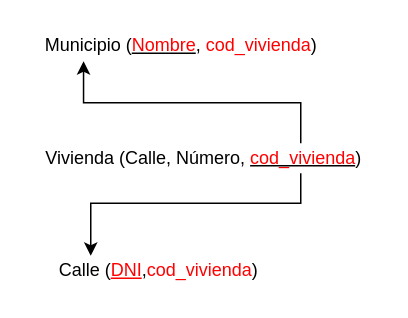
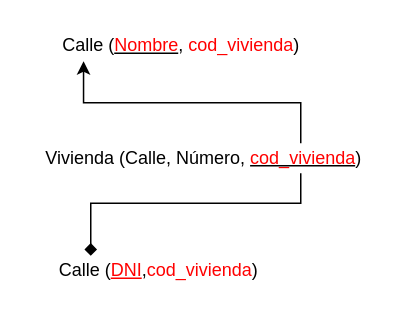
  <mxCell id="0" />
  <mxCell id="1" parent="0" />
  <mxCell id="2" style="edgeStyle=orthogonalEdgeStyle;rounded=0;orthogonalLoop=1;jettySize=auto;html=1;entryX=0.176;entryY=1.017;entryDx=0;entryDy=0;entryPerimeter=0;" edge="1" parent="1" source="4" target="6"><mxGeometry relative="1" as="geometry"><Array as="points"><mxPoint x="200" y="68" /><mxPoint x="55" y="68" /></Array></mxGeometry></mxCell>
- <mxCell id="3" style="edgeStyle=orthogonalEdgeStyle;rounded=0;orthogonalLoop=1;jettySize=auto;html=1;" edge="1" parent="1" source="4" target="5"><mxGeometry relative="1" as="geometry"><Array as="points"><mxPoint x="200" y="135" /><mxPoint x="60" y="135" /></Array></mxGeometry></mxCell>
+ <mxCell id="3" style="edgeStyle=orthogonalEdgeStyle;rounded=0;orthogonalLoop=1;jettySize=auto;html=1;endArrow=diamond;" edge="1" parent="1" source="4" target="5"><mxGeometry relative="1" as="geometry"><Array as="points"><mxPoint x="200" y="135" /><mxPoint x="60" y="135" /></Array></mxGeometry></mxCell>
  <mxCell id="4" value="Vivienda (Calle, Número, &lt;u&gt;&lt;font color=&quot;#ff0000&quot;&gt;cod_vivienda&lt;/font&gt;&lt;/u&gt;)" style="text;html=1;align=center;verticalAlign=middle;resizable=0;points=[];autosize=1;strokeColor=none;fillColor=none;" parent="1" vertex="1"><mxGeometry x="20" y="95" width="230" height="20" as="geometry" /></mxCell>
  <mxCell id="5" value="Calle (&lt;font color=&quot;#ff0000&quot;&gt;&lt;u&gt;DNI&lt;/u&gt;&lt;/font&gt;,&lt;font color=&quot;#ff0000&quot;&gt;cod_vivienda&lt;/font&gt;)" style="text;html=1;align=center;verticalAlign=middle;resizable=0;points=[];autosize=1;strokeColor=none;fillColor=none;" parent="1" vertex="1"><mxGeometry x="20" y="170" width="170" height="20" as="geometry" /></mxCell>
- <mxCell id="6" value="Municipio (&lt;u&gt;&lt;font color=&quot;#ff0000&quot;&gt;Nombre&lt;/font&gt;&lt;/u&gt;, &lt;font color=&quot;#ff0000&quot;&gt;cod_vivienda&lt;/font&gt;)" style="text;html=1;align=center;verticalAlign=middle;resizable=0;points=[];autosize=1;strokeColor=none;fillColor=none;" parent="1" vertex="1"><mxGeometry x="20" y="20" width="200" height="20" as="geometry" /></mxCell>
+ <mxCell id="6" value="Calle (&lt;u&gt;&lt;font color=&quot;#ff0000&quot;&gt;Nombre&lt;/font&gt;&lt;/u&gt;, &lt;font color=&quot;#ff0000&quot;&gt;cod_vivienda&lt;/font&gt;)" style="text;html=1;align=center;verticalAlign=middle;resizable=0;points=[];autosize=1;strokeColor=none;fillColor=none;" parent="1" vertex="1"><mxGeometry x="20" y="20" width="200" height="20" as="geometry" /></mxCell>
